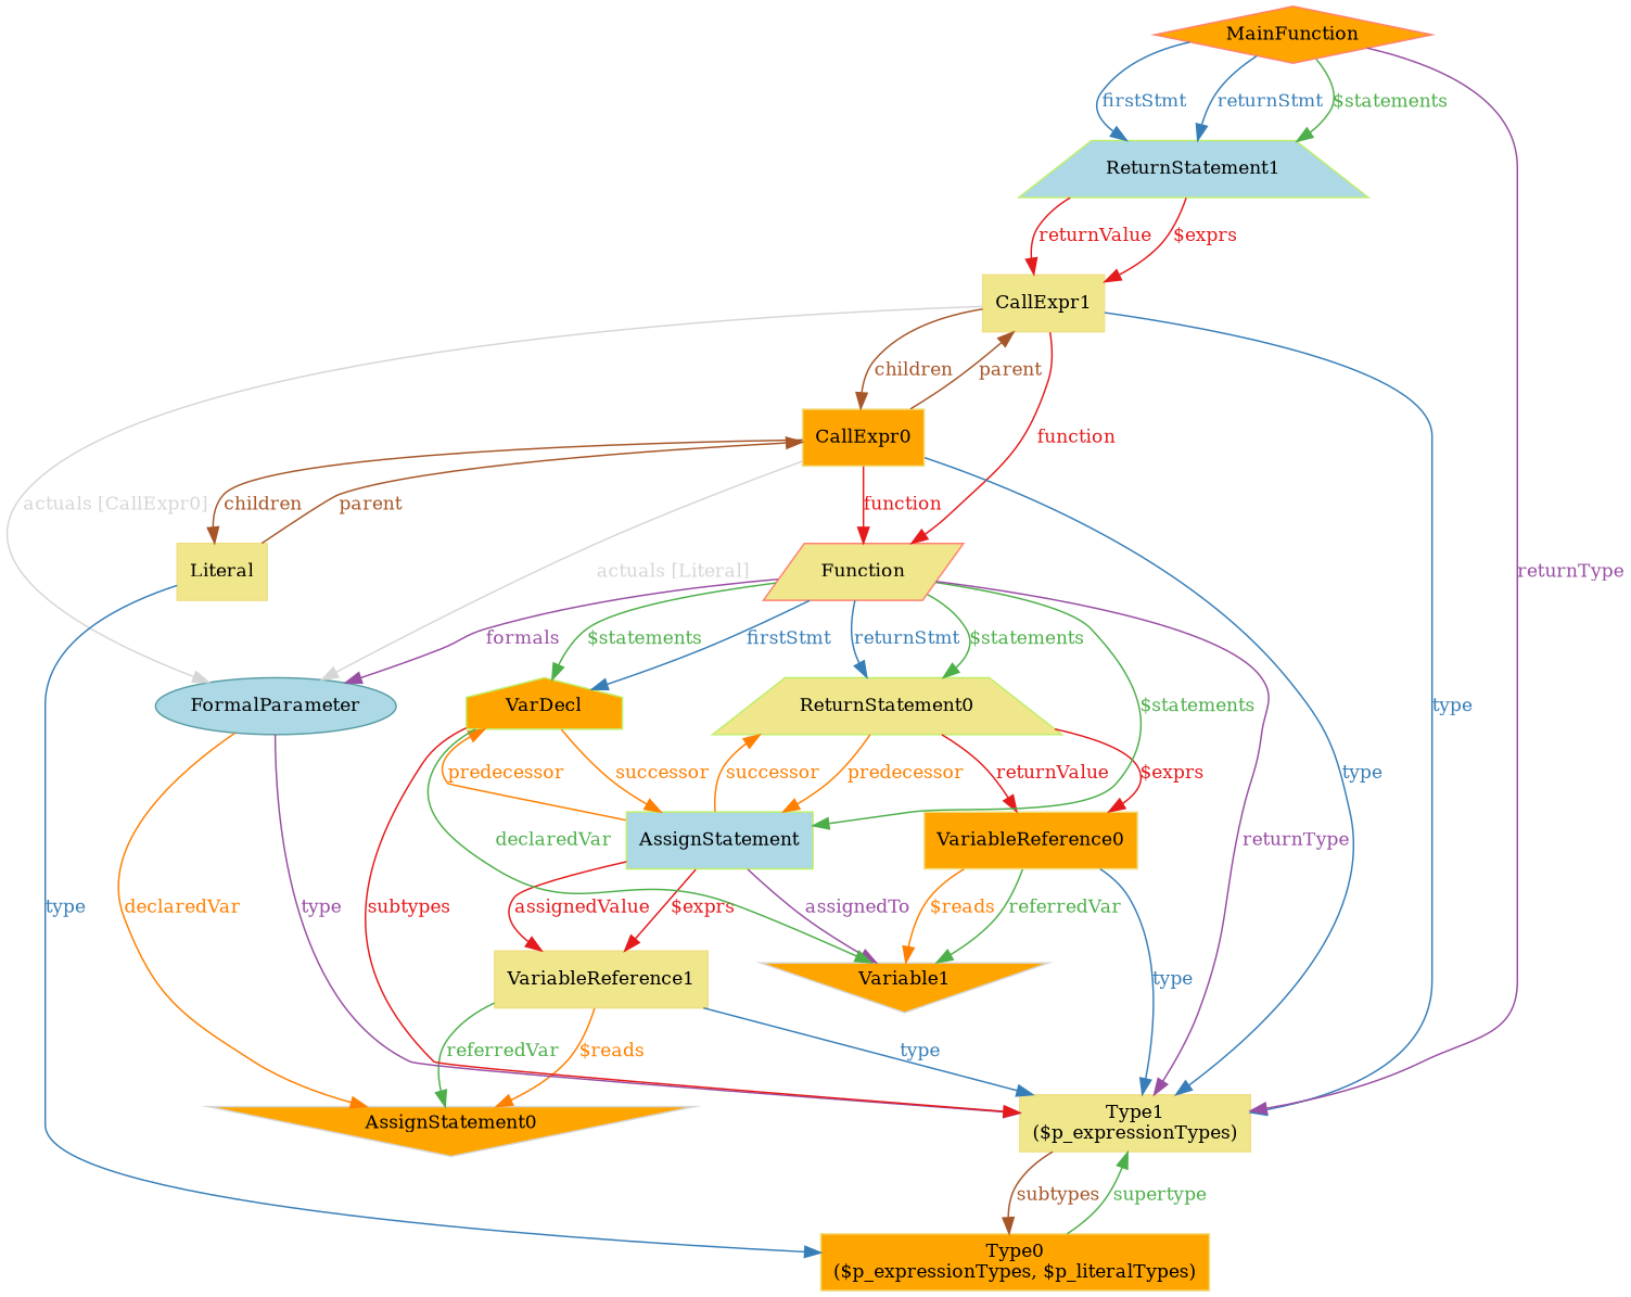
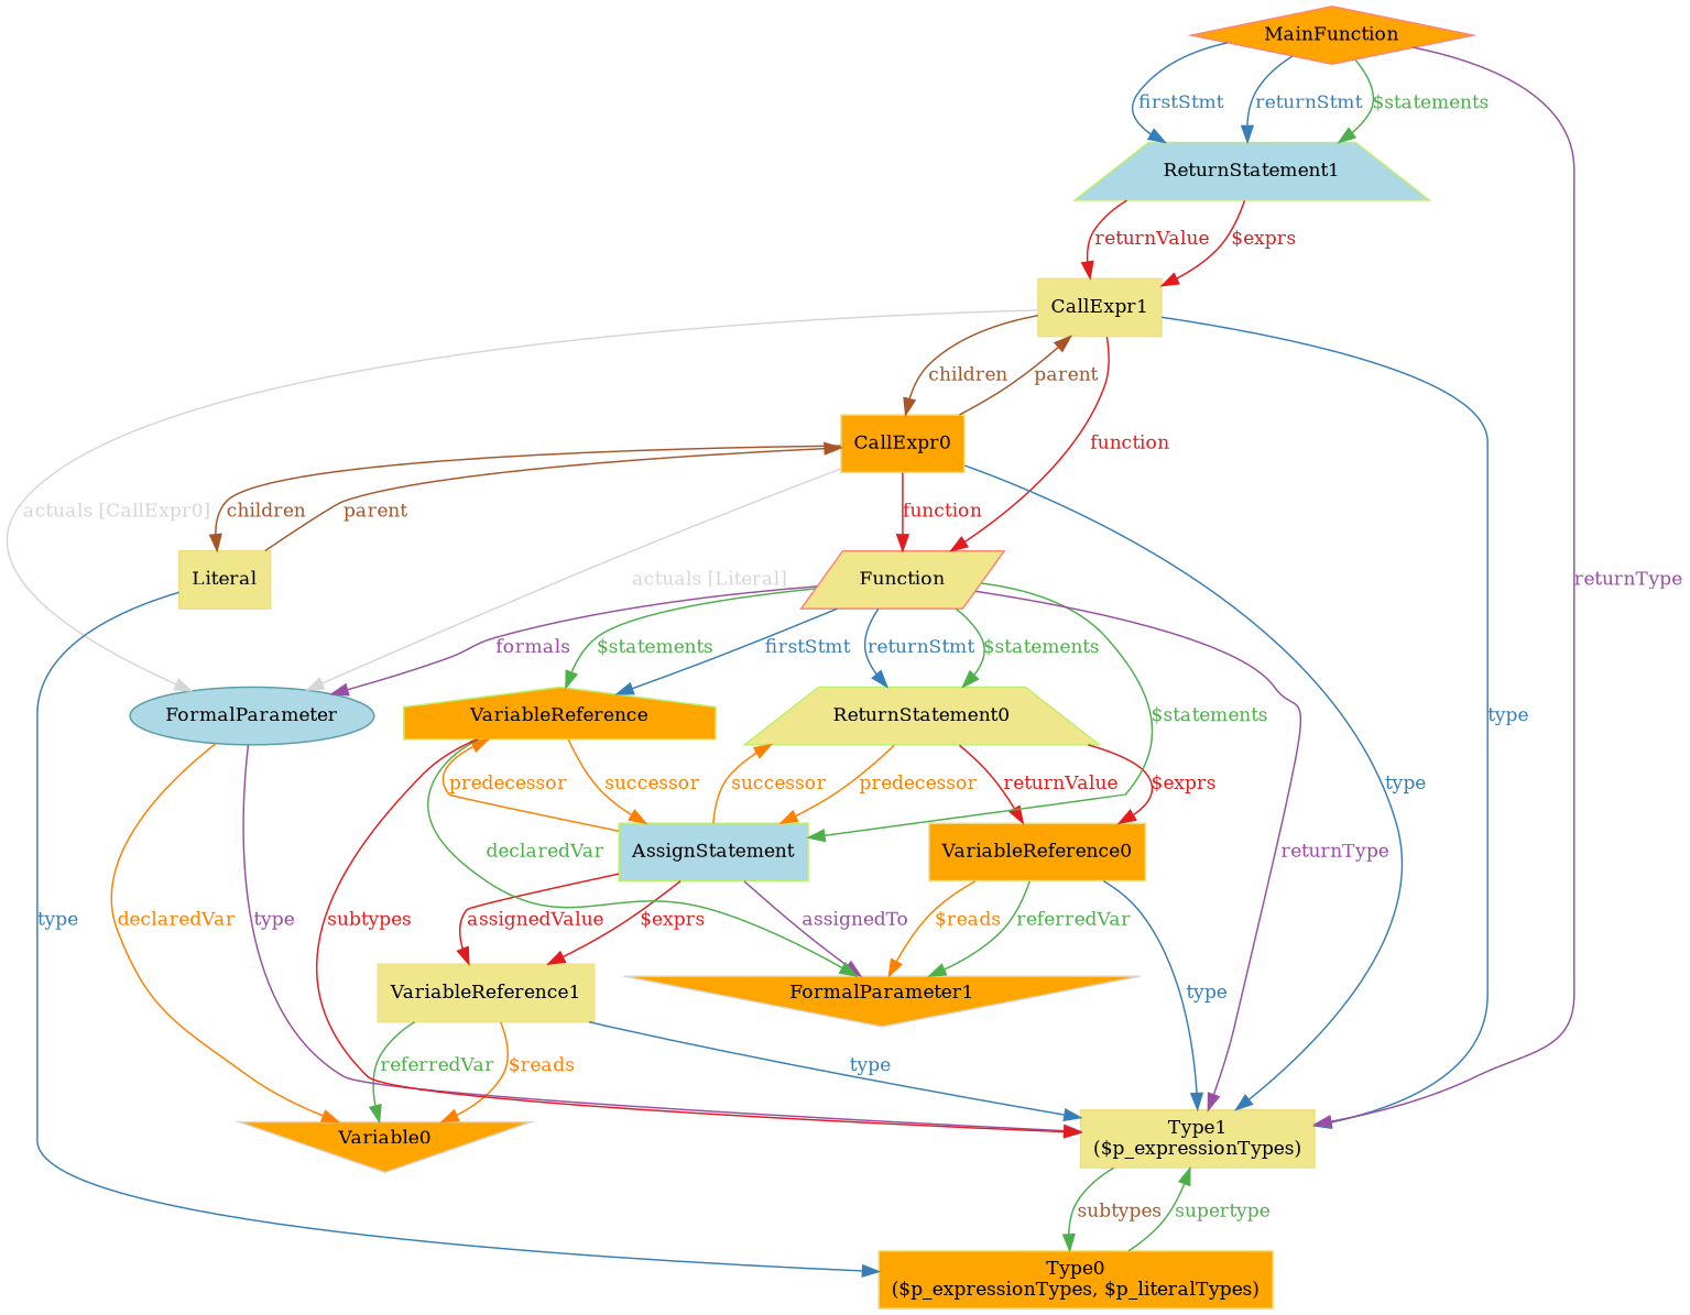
  digraph {
    fontsize=12
    rankdir=TB
    node [color="#efdf84" fillcolor=orange fontcolor="#000000" fontsize=12 shape=box style="filled, solid"]
    edge [color="#e41a1c" dir=forward fontcolor="#e41a1c" fontsize=12 style=solid uuid="<MainFunction, ReturnStatement1>" weight=1]
    n1 [color="#bdef6b" fillcolor=lightblue label=AssignStatement uuid=AssignStatement]
    n2 [fillcolor=khaki label=VariableReference1 uuid=VariableReference1]
-   n3 [color="#d6d6d6" label=Variable1 shape=invtriangle uuid=Variable1]
-   n4 [color="#d6d6d6" label=AssignStatement0 shape=invtriangle uuid=Variable0]
+   n3 [color="#d6d6d6" label=FormalParameter1 shape=invtriangle uuid=Variable1]
+   n4 [color="#d6d6d6" label=Variable0 shape=invtriangle uuid=Variable0]
    n5 [fillcolor=khaki label="Type1\n($p_expressionTypes)" uuid=Type1]
    n6 [label="Type0\n($p_expressionTypes, $p_literalTypes)" uuid=Type0]
    n7 [color="#bdef6b" fillcolor=khaki label=ReturnStatement0 shape=trapezium uuid=ReturnStatement0]
    n8 [label=VariableReference0 uuid=VariableReference0]
    n9 [color="#bdef6b" fillcolor=lightblue label=ReturnStatement1 shape=trapezium uuid=ReturnStatement1]
    n10 [fillcolor=khaki label=CallExpr1 uuid=CallExpr1]
    n11 [color="#ff8273" fillcolor=khaki label=Function shape=parallelogram uuid=Function]
    n12 [label=CallExpr0 uuid=CallExpr0]
    n13 [color="#5a9ea5" fillcolor=lightblue label=FormalParameter shape=ellipse uuid=FormalParameter]
-   n14 [color="#bdef6b" label=VarDecl shape=house uuid=VarDecl]
+   n14 [color="#bdef6b" label=VariableReference shape=house uuid=VarDecl]
    n15 [fillcolor=khaki label=Literal uuid=Literal]
    n16 [color="#ff8273" label=MainFunction shape=diamond uuid=MainFunction]
    n1 -> n2 [label="$exprs" uuid="<AssignStatement, VariableReference1>"]
    n1 -> n2 [label=assignedValue uuid="<AssignStatement, VariableReference1>"]
    n1 -> n3 [color="#984ea3" fontcolor="#984ea3" label=assignedTo uuid="<AssignStatement, Variable1>"]
    n2 -> n4 [color="#ff7f00" fontcolor="#ff7f00" label="$reads" uuid="<VariableReference1, Variable0>"]
    n2 -> n4 [color="#4daf4a" fontcolor="#4daf4a" label=referredVar uuid="<VariableReference1, Variable0>"]
    n2 -> n5 [color="#377eb8" fontcolor="#377eb8" label=type uuid="<VariableReference1, Type1>"]
-   n5 -> n6 [color="#a65628" fontcolor="#a65628" label=subtypes uuid="<Type1, Type0>"]
+   n5 -> n6 [color="#4daf4a" fontcolor="#a65628" label=subtypes uuid="<Type1, Type0>"]
    n5 -> n6 [color="#4daf4a" dir=back fontcolor="#4daf4a" label=supertype uuid="<Type0, Type1>"]
    n7 -> n1 [color="#ff7f00" fontcolor="#ff7f00" label=predecessor uuid="<ReturnStatement0, AssignStatement>"]
    n7 -> n1 [color="#ff7f00" dir=back fontcolor="#ff7f00" label=successor uuid="<AssignStatement, ReturnStatement0>"]
    n7 -> n8 [label="$exprs" uuid="<ReturnStatement0, VariableReference0>"]
    n7 -> n8 [label=returnValue uuid="<ReturnStatement0, VariableReference0>"]
    n8 -> n3 [color="#ff7f00" fontcolor="#ff7f00" label="$reads" uuid="<VariableReference0, Variable1>"]
    n8 -> n3 [color="#4daf4a" fontcolor="#4daf4a" label=referredVar uuid="<VariableReference0, Variable1>"]
    n8 -> n5 [color="#377eb8" fontcolor="#377eb8" label=type uuid="<VariableReference0, Type1>"]
    n9 -> n10 [label="$exprs" uuid="<ReturnStatement1, CallExpr1>"]
    n9 -> n10 [label=returnValue uuid="<ReturnStatement1, CallExpr1>"]
    n10 -> n5 [color="#377eb8" fontcolor="#377eb8" label=type uuid="<CallExpr1, Type1>"]
    n10 -> n11 [label=function uuid="<CallExpr1, Function>"]
    n10 -> n12 [color="#a65628" fontcolor="#a65628" label=children uuid="<CallExpr1, CallExpr0>"]
    n10 -> n12 [color="#a65628" dir=back fontcolor="#a65628" label=parent uuid="<CallExpr0, CallExpr1>"]
    n10 -> n13 [color="#d6d6d6" fontcolor="#d6d6d6" label="actuals [CallExpr0]" uuid="<CallExpr1, CallExpr0, FormalParameter>"]
    n11 -> n1 [color="#4daf4a" fontcolor="#4daf4a" label="$statements" uuid="<Function, AssignStatement>"]
    n11 -> n5 [color="#984ea3" fontcolor="#984ea3" label=returnType uuid="<Function, Type1>"]
    n11 -> n7 [color="#4daf4a" fontcolor="#4daf4a" label="$statements" uuid="<Function, ReturnStatement0>"]
    n11 -> n7 [color="#377eb8" fontcolor="#377eb8" label=returnStmt uuid="<Function, ReturnStatement0>"]
    n11 -> n13 [color="#984ea3" fontcolor="#984ea3" label=formals uuid="<Function, FormalParameter>"]
    n11 -> n14 [color="#4daf4a" fontcolor="#4daf4a" label="$statements" uuid="<Function, VarDecl>"]
    n11 -> n14 [color="#377eb8" fontcolor="#377eb8" label=firstStmt uuid="<Function, VarDecl>"]
    n12 -> n5 [color="#377eb8" fontcolor="#377eb8" label=type uuid="<CallExpr0, Type1>"]
    n12 -> n11 [label=function uuid="<CallExpr0, Function>"]
    n12 -> n13 [color="#d6d6d6" fontcolor="#d6d6d6" label="actuals [Literal]" uuid="<CallExpr0, Literal, FormalParameter>"]
    n12 -> n15 [color="#a65628" fontcolor="#a65628" label=children uuid="<CallExpr0, Literal>"]
    n12 -> n15 [color="#a65628" dir=back fontcolor="#a65628" label=parent uuid="<Literal, CallExpr0>"]
    n13 -> n4 [color="#ff7f00" fontcolor="#ff7f00" label=declaredVar uuid="<FormalParameter, Variable0>"]
    n13 -> n5 [color="#984ea3" fontcolor="#984ea3" label=type uuid="<FormalParameter, Type1>"]
    n14 -> n1 [color="#ff7f00" dir=back fontcolor="#ff7f00" label=predecessor uuid="<AssignStatement, VarDecl>"]
    n14 -> n1 [color="#ff7f00" fontcolor="#ff7f00" label=successor uuid="<VarDecl, AssignStatement>"]
    n14 -> n3 [color="#4daf4a" fontcolor="#4daf4a" label=declaredVar uuid="<VarDecl, Variable1>"]
    n14 -> n5 [label=subtypes uuid="<VarDecl, Type1>"]
    n15 -> n6 [color="#377eb8" fontcolor="#377eb8" label=type uuid="<Literal, Type0>"]
    n16 -> n5 [color="#984ea3" fontcolor="#984ea3" label=returnType uuid="<MainFunction, Type1>"]
    n16 -> n9 [color="#4daf4a" fontcolor="#4daf4a" label="$statements"]
    n16 -> n9 [color="#377eb8" fontcolor="#377eb8" label=firstStmt]
    n16 -> n9 [color="#377eb8" fontcolor="#377eb8" label=returnStmt]
  }
